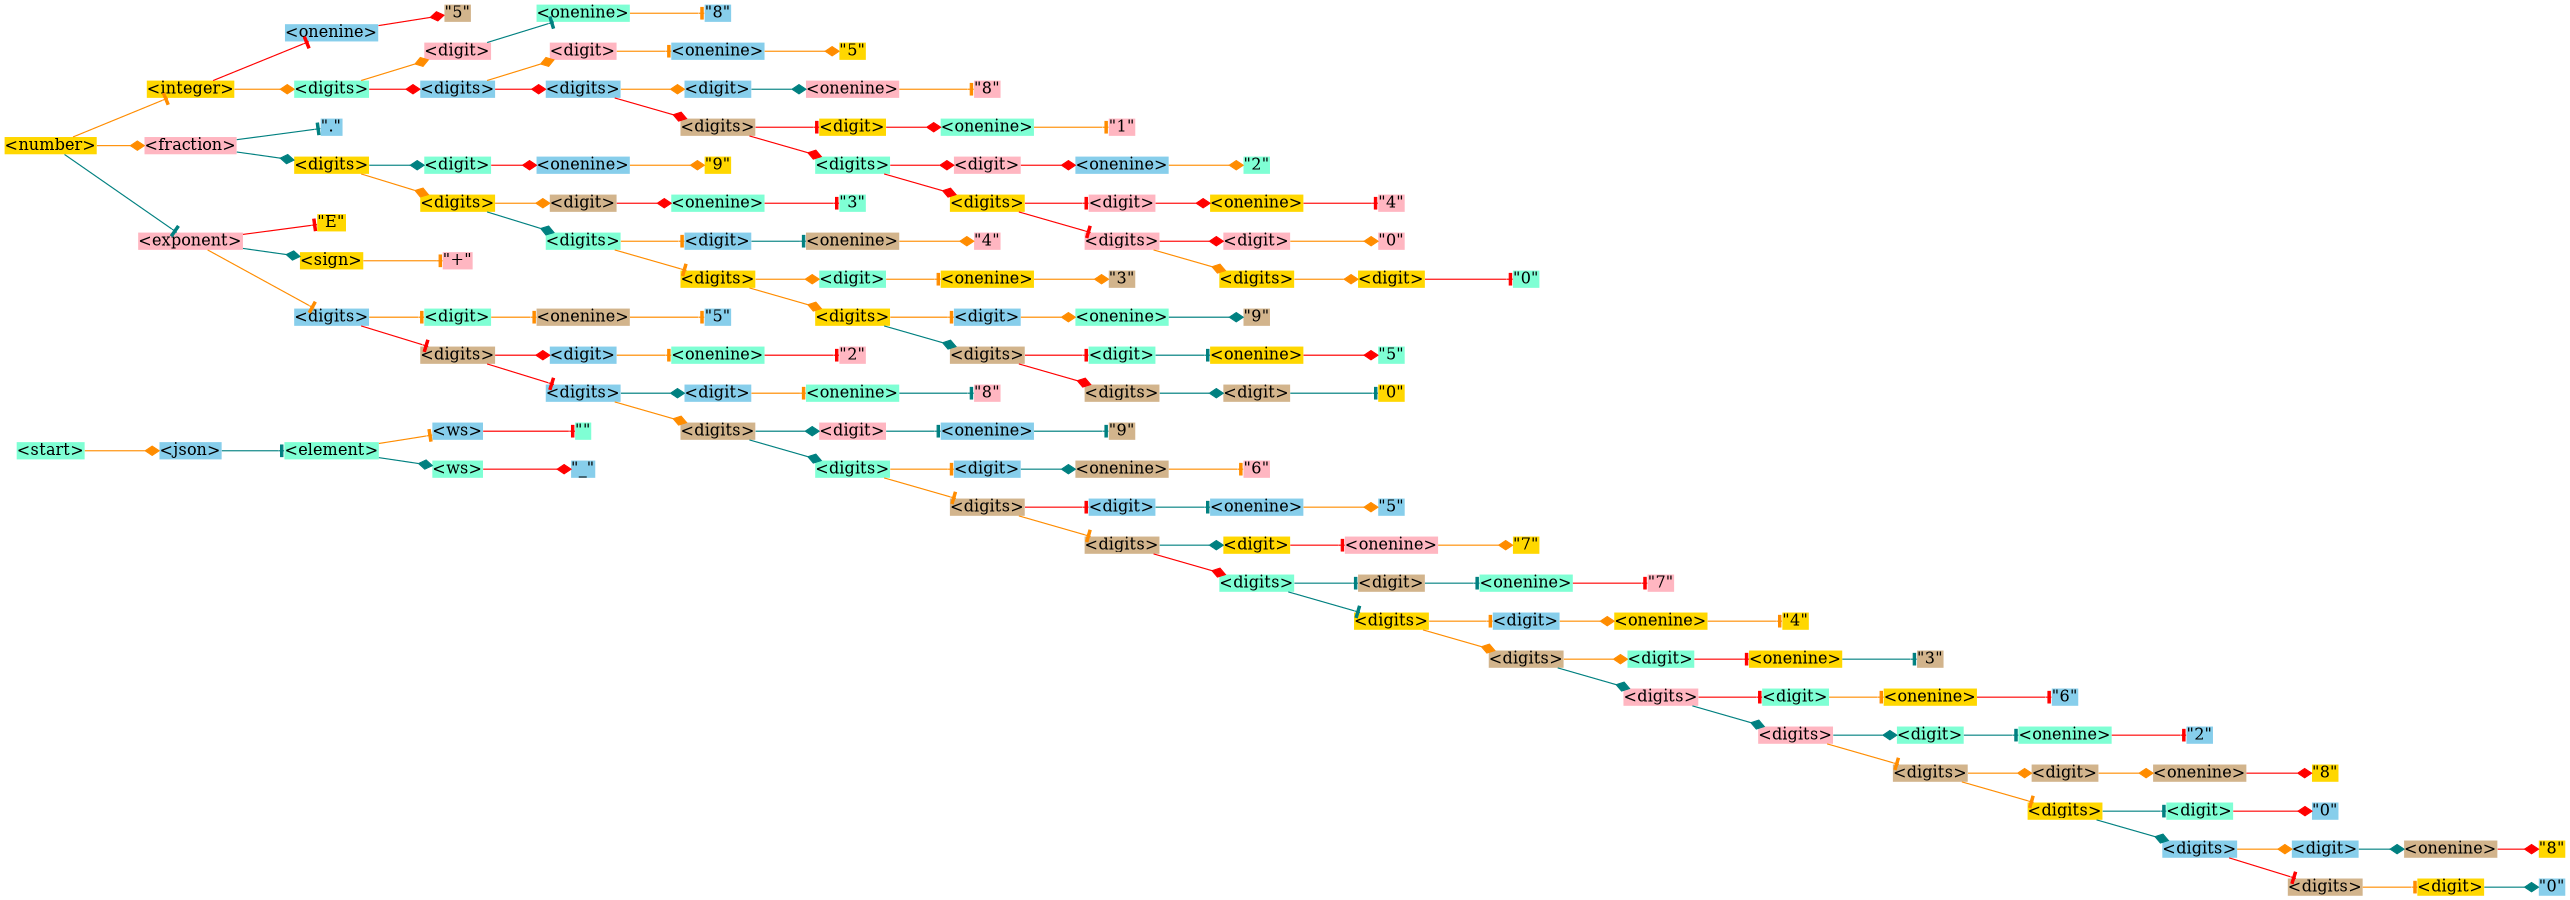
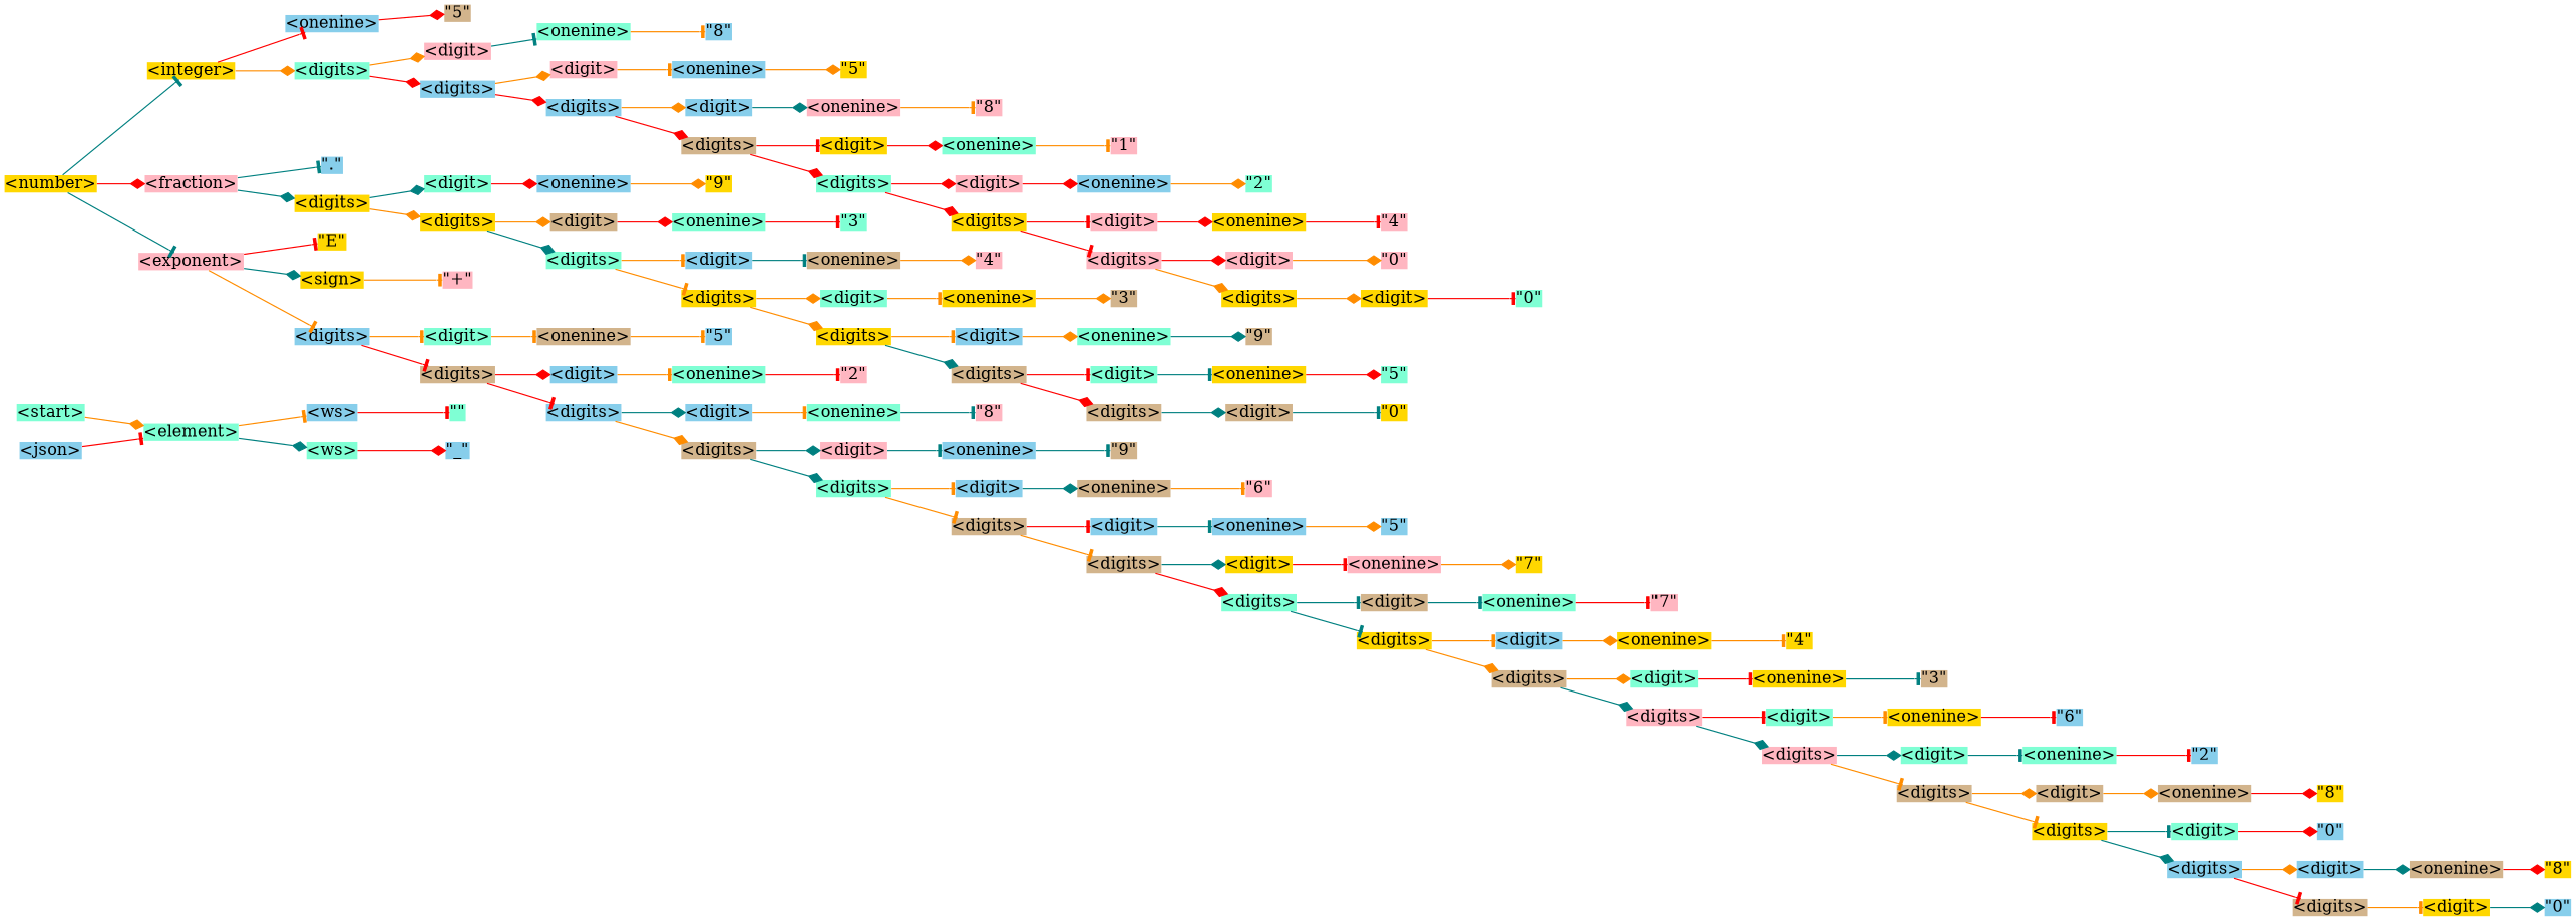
  digraph {
    rankdir=LR
    node [fillcolor=skyblue shape=plain style=filled]
    edge [arrowhead=diamond color=darkorange]
    n1 [fillcolor=aquamarine label="\<start\>"]
    n2 [label="\<json\>"]
    n3 [fillcolor=aquamarine label="\<element\>"]
    n4 [label="\<ws\>"]
    n5 [fillcolor=aquamarine label="\<ws\>"]
    n6 [fillcolor=aquamarine label="\"\""]
    n7 [label="\"_\""]
    n8 [fillcolor=gold label="\<number\>"]
    n9 [fillcolor=gold label="\<integer\>"]
    n10 [fillcolor=lightpink label="\<fraction\>"]
    n11 [fillcolor=lightpink label="\<exponent\>"]
    n12 [label="\<onenine\>"]
    n13 [fillcolor=aquamarine label="\<digits\>"]
    n14 [label="\".\""]
    n15 [fillcolor=gold label="\<digits\>"]
    n16 [fillcolor=gold label="\"E\""]
    n17 [fillcolor=gold label="\<sign\>"]
    n18 [label="\<digits\>"]
    n19 [fillcolor=tan label="\"5\""]
    n20 [fillcolor=lightpink label="\<digit\>"]
    n21 [label="\<digits\>"]
    n22 [fillcolor=aquamarine label="\<digit\>"]
    n23 [fillcolor=gold label="\<digits\>"]
    n24 [fillcolor=lightpink label="\"+\""]
    n25 [fillcolor=aquamarine label="\<digit\>"]
    n26 [fillcolor=tan label="\<digits\>"]
    n27 [fillcolor=aquamarine label="\<onenine\>"]
    n28 [fillcolor=lightpink label="\<digit\>"]
    n29 [label="\<digits\>"]
    n30 [label="\<onenine\>"]
    n31 [fillcolor=tan label="\<digit\>"]
    n32 [fillcolor=aquamarine label="\<digits\>"]
    n33 [fillcolor=tan label="\<onenine\>"]
    n34 [label="\<digit\>"]
    n35 [label="\<digits\>"]
    n36 [label="\"8\""]
    n37 [label="\<onenine\>"]
    n38 [label="\<digit\>"]
    n39 [fillcolor=tan label="\<digits\>"]
    n40 [fillcolor=gold label="\"9\""]
    n41 [fillcolor=aquamarine label="\<onenine\>"]
    n42 [label="\<digit\>"]
    n43 [fillcolor=gold label="\<digits\>"]
    n44 [label="\"5\""]
    n45 [fillcolor=aquamarine label="\<onenine\>"]
    n46 [label="\<digit\>"]
    n47 [fillcolor=tan label="\<digits\>"]
    n48 [fillcolor=gold label="\"5\""]
    n49 [fillcolor=lightpink label="\<onenine\>"]
    n50 [fillcolor=gold label="\<digit\>"]
    n51 [fillcolor=aquamarine label="\<digits\>"]
    n52 [fillcolor=aquamarine label="\"3\""]
    n53 [fillcolor=tan label="\<onenine\>"]
    n54 [fillcolor=aquamarine label="\<digit\>"]
    n55 [fillcolor=gold label="\<digits\>"]
    n56 [fillcolor=lightpink label="\"2\""]
    n57 [fillcolor=aquamarine label="\<onenine\>"]
    n58 [fillcolor=lightpink label="\<digit\>"]
    n59 [fillcolor=aquamarine label="\<digits\>"]
    n60 [fillcolor=lightpink label="\"8\""]
    n61 [fillcolor=aquamarine label="\<onenine\>"]
    n62 [fillcolor=lightpink label="\<digit\>"]
    n63 [fillcolor=gold label="\<digits\>"]
    n64 [fillcolor=lightpink label="\"4\""]
    n65 [fillcolor=gold label="\<onenine\>"]
    n66 [label="\<digit\>"]
    n67 [fillcolor=tan label="\<digits\>"]
    n68 [fillcolor=lightpink label="\"8\""]
    n69 [label="\<onenine\>"]
    n70 [label="\<digit\>"]
    n71 [fillcolor=tan label="\<digits\>"]
    n72 [fillcolor=lightpink label="\"1\""]
    n73 [label="\<onenine\>"]
    n74 [fillcolor=lightpink label="\<digit\>"]
    n75 [fillcolor=lightpink label="\<digits\>"]
    n76 [fillcolor=tan label="\"3\""]
    n77 [fillcolor=aquamarine label="\<onenine\>"]
    n78 [fillcolor=aquamarine label="\<digit\>"]
    n79 [fillcolor=tan label="\<digits\>"]
    n80 [fillcolor=tan label="\"9\""]
    n81 [fillcolor=tan label="\<onenine\>"]
    n82 [label="\<digit\>"]
    n83 [fillcolor=tan label="\<digits\>"]
    n84 [fillcolor=aquamarine label="\"2\""]
    n85 [fillcolor=gold label="\<onenine\>"]
    n86 [fillcolor=lightpink label="\<digit\>"]
    n87 [fillcolor=gold label="\<digits\>"]
    n88 [fillcolor=tan label="\"9\""]
    n89 [fillcolor=gold label="\<onenine\>"]
    n90 [fillcolor=tan label="\<digit\>"]
    n91 [fillcolor=lightpink label="\"6\""]
    n92 [label="\<onenine\>"]
    n93 [fillcolor=gold label="\<digit\>"]
    n94 [fillcolor=aquamarine label="\<digits\>"]
    n95 [fillcolor=lightpink label="\"4\""]
    n96 [fillcolor=lightpink label="\"0\""]
    n97 [fillcolor=gold label="\<digit\>"]
    n98 [fillcolor=aquamarine label="\"5\""]
    n99 [fillcolor=gold label="\"0\""]
    n100 [label="\"5\""]
    n101 [fillcolor=lightpink label="\<onenine\>"]
    n102 [fillcolor=tan label="\<digit\>"]
    n103 [fillcolor=gold label="\<digits\>"]
    n104 [fillcolor=aquamarine label="\"0\""]
    n105 [fillcolor=gold label="\"7\""]
    n106 [fillcolor=aquamarine label="\<onenine\>"]
    n107 [label="\<digit\>"]
    n108 [fillcolor=tan label="\<digits\>"]
    n109 [fillcolor=lightpink label="\"7\""]
    n110 [fillcolor=gold label="\<onenine\>"]
    n111 [fillcolor=aquamarine label="\<digit\>"]
    n112 [fillcolor=lightpink label="\<digits\>"]
    n113 [fillcolor=gold label="\"4\""]
    n114 [fillcolor=gold label="\<onenine\>"]
    n115 [fillcolor=aquamarine label="\<digit\>"]
    n116 [fillcolor=lightpink label="\<digits\>"]
    n117 [fillcolor=tan label="\"3\""]
    n118 [fillcolor=gold label="\<onenine\>"]
    n119 [fillcolor=aquamarine label="\<digit\>"]
    n120 [fillcolor=tan label="\<digits\>"]
    n121 [label="\"6\""]
    n122 [fillcolor=aquamarine label="\<onenine\>"]
    n123 [fillcolor=tan label="\<digit\>"]
    n124 [fillcolor=gold label="\<digits\>"]
    n125 [label="\"2\""]
    n126 [fillcolor=tan label="\<onenine\>"]
    n127 [fillcolor=aquamarine label="\<digit\>"]
    n128 [label="\<digits\>"]
    n129 [fillcolor=gold label="\"8\""]
    n130 [label="\"0\""]
    n131 [label="\<digit\>"]
    n132 [fillcolor=tan label="\<digits\>"]
    n133 [fillcolor=tan label="\<onenine\>"]
    n134 [fillcolor=gold label="\<digit\>"]
    n135 [fillcolor=gold label="\"8\""]
    n136 [label="\"0\""]
-   n1 -> n2
-   n2 -> n3 [arrowhead=tee color=teal]
+   n1 -> n3
+   n2 -> n3 [arrowhead=tee color=red]
    n3 -> n4 [arrowhead=tee]
    n3 -> n5 [color=teal]
    n4 -> n6 [arrowhead=tee color=red]
    n5 -> n7 [color=red]
-   n8 -> n9 [arrowhead=tee]
-   n8 -> n10
+   n8 -> n9 [arrowhead=tee color=teal]
+   n8 -> n10 [color=red]
    n8 -> n11 [arrowhead=tee color=teal]
    n9 -> n12 [arrowhead=tee color=red]
    n9 -> n13
    n10 -> n14 [arrowhead=tee color=teal]
    n10 -> n15 [color=teal]
    n11 -> n16 [arrowhead=tee color=red]
    n11 -> n17 [color=teal]
    n11 -> n18 [arrowhead=tee]
    n12 -> n19 [color=red]
    n13 -> n20
    n13 -> n21 [color=red]
    n15 -> n22 [color=teal]
    n15 -> n23
    n17 -> n24 [arrowhead=tee]
    n18 -> n25 [arrowhead=tee]
    n18 -> n26 [arrowhead=tee color=red]
    n20 -> n27 [arrowhead=tee color=teal]
    n21 -> n28
    n21 -> n29 [color=red]
    n22 -> n30 [color=red]
    n23 -> n31
    n23 -> n32 [color=teal]
    n25 -> n33 [arrowhead=tee]
    n26 -> n34 [color=red]
    n26 -> n35 [arrowhead=tee color=red]
    n27 -> n36 [arrowhead=tee]
    n28 -> n37 [arrowhead=tee]
    n29 -> n38
    n29 -> n39 [color=red]
    n30 -> n40
    n31 -> n41 [color=red]
    n32 -> n42 [arrowhead=tee]
    n32 -> n43 [arrowhead=tee]
    n33 -> n44 [arrowhead=tee]
    n34 -> n45 [arrowhead=tee]
    n35 -> n46 [color=teal]
    n35 -> n47
    n37 -> n48
    n38 -> n49 [color=teal]
    n39 -> n50 [arrowhead=tee color=red]
    n39 -> n51 [color=red]
    n41 -> n52 [arrowhead=tee color=red]
    n42 -> n53 [arrowhead=tee color=teal]
    n43 -> n54
    n43 -> n55
    n45 -> n56 [arrowhead=tee color=red]
    n46 -> n57 [arrowhead=tee]
    n47 -> n58 [color=teal]
    n47 -> n59 [color=teal]
    n49 -> n60 [arrowhead=tee]
    n50 -> n61 [color=red]
    n51 -> n62 [color=red]
    n51 -> n63 [color=red]
    n53 -> n64
    n54 -> n65 [arrowhead=tee]
    n55 -> n66 [arrowhead=tee]
    n55 -> n67 [color=teal]
    n57 -> n68 [arrowhead=tee color=teal]
    n58 -> n69 [arrowhead=tee color=teal]
    n59 -> n70 [arrowhead=tee]
    n59 -> n71 [arrowhead=tee]
    n61 -> n72 [arrowhead=tee]
    n62 -> n73 [color=red]
    n63 -> n74 [arrowhead=tee color=red]
    n63 -> n75 [arrowhead=tee color=red]
    n65 -> n76
    n66 -> n77
    n67 -> n78 [arrowhead=tee color=red]
    n67 -> n79 [color=red]
    n69 -> n80 [arrowhead=tee color=teal]
    n70 -> n81 [color=teal]
    n71 -> n82 [arrowhead=tee color=red]
    n71 -> n83 [arrowhead=tee]
    n73 -> n84
    n74 -> n85 [color=red]
    n75 -> n86 [color=red]
    n75 -> n87
    n77 -> n88 [color=teal]
    n78 -> n89 [arrowhead=tee color=teal]
    n79 -> n90 [color=teal]
    n81 -> n91 [arrowhead=tee]
    n82 -> n92 [arrowhead=tee color=teal]
    n83 -> n93 [color=teal]
    n83 -> n94 [color=red]
    n85 -> n95 [arrowhead=tee color=red]
    n86 -> n96
    n87 -> n97
    n89 -> n98 [color=red]
    n90 -> n99 [arrowhead=tee color=teal]
    n92 -> n100
    n93 -> n101 [arrowhead=tee color=red]
    n94 -> n102 [arrowhead=tee color=teal]
    n94 -> n103 [arrowhead=tee color=teal]
    n97 -> n104 [arrowhead=tee color=red]
    n101 -> n105
    n102 -> n106 [arrowhead=tee color=teal]
    n103 -> n107 [arrowhead=tee]
    n103 -> n108
    n106 -> n109 [arrowhead=tee color=red]
    n107 -> n110
    n108 -> n111
    n108 -> n112 [color=teal]
    n110 -> n113 [arrowhead=tee]
    n111 -> n114 [arrowhead=tee color=red]
    n112 -> n115 [arrowhead=tee color=red]
    n112 -> n116 [color=teal]
    n114 -> n117 [arrowhead=tee color=teal]
    n115 -> n118 [arrowhead=tee]
    n116 -> n119 [color=teal]
    n116 -> n120 [arrowhead=tee]
    n118 -> n121 [arrowhead=tee color=red]
    n119 -> n122 [arrowhead=tee color=teal]
    n120 -> n123
    n120 -> n124 [arrowhead=tee]
    n122 -> n125 [arrowhead=tee color=red]
    n123 -> n126
    n124 -> n127 [arrowhead=tee color=teal]
    n124 -> n128 [color=teal]
    n126 -> n129 [color=red]
    n127 -> n130 [color=red]
    n128 -> n131
    n128 -> n132 [arrowhead=tee color=red]
    n131 -> n133 [color=teal]
    n132 -> n134 [arrowhead=tee]
    n133 -> n135 [color=red]
    n134 -> n136 [color=teal]
  }
